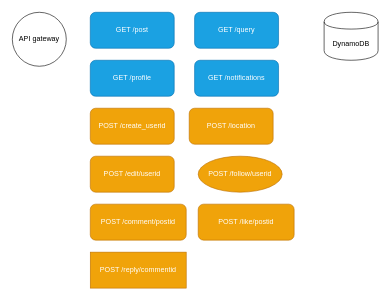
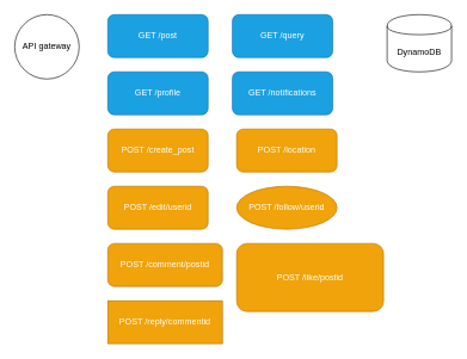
  <mxCell id="0" />
  <mxCell id="1" parent="0" />
- <mxCell id="2" value="POST /create_userid" style="rounded=1;whiteSpace=wrap;html=1;fillColor=#f0a30a;strokeColor=#BD7000;fontColor=#ffffff;" vertex="1" parent="1"><mxGeometry x="150" y="180" width="140" height="60" as="geometry" /></mxCell>
+ <mxCell id="2" value="POST /create_post" style="rounded=1;whiteSpace=wrap;html=1;fillColor=#f0a30a;strokeColor=#BD7000;fontColor=#ffffff;" vertex="1" parent="1"><mxGeometry x="150" y="180" width="140" height="60" as="geometry" /></mxCell>
  <mxCell id="3" value="GET /post" style="rounded=1;whiteSpace=wrap;html=1;fillColor=#1ba1e2;strokeColor=#006EAF;fontColor=#ffffff;" vertex="1" parent="1"><mxGeometry x="150" y="20" width="140" height="60" as="geometry" /></mxCell>
  <mxCell id="4" value="DynamoDB" style="shape=cylinder;whiteSpace=wrap;html=1;boundedLbl=1;backgroundOutline=1;" vertex="1" parent="1"><mxGeometry x="540" y="20" width="90" height="80" as="geometry" /></mxCell>
  <mxCell id="5" value="API gateway" style="ellipse;whiteSpace=wrap;html=1;aspect=fixed;" vertex="1" parent="1"><mxGeometry x="20" y="20" width="90" height="90" as="geometry" /></mxCell>
  <mxCell id="6" value="GET /profile" style="rounded=1;whiteSpace=wrap;html=1;fillColor=#1ba1e2;strokeColor=#006EAF;fontColor=#ffffff;" vertex="1" parent="1"><mxGeometry x="150" y="100" width="140" height="60" as="geometry" /></mxCell>
  <mxCell id="7" value="POST /edit/userid" style="rounded=1;whiteSpace=wrap;html=1;fillColor=#f0a30a;strokeColor=#BD7000;fontColor=#ffffff;" vertex="1" parent="1"><mxGeometry x="150" y="260" width="140" height="60" as="geometry" /></mxCell>
  <mxCell id="8" value="POST /comment/postid" style="rounded=1;whiteSpace=wrap;html=1;fillColor=#f0a30a;strokeColor=#BD7000;fontColor=#ffffff;" vertex="1" parent="1"><mxGeometry x="150" y="340" width="160" height="60" as="geometry" /></mxCell>
  <mxCell id="9" value="POST /reply/commentid" style="whiteSpace=wrap;html=1;fillColor=#f0a30a;strokeColor=#BD7000;fontColor=#ffffff;rounded=0;" vertex="1" parent="1"><mxGeometry x="150" y="420" width="160" height="60" as="geometry" /></mxCell>
- <mxCell id="10" value="POST /like/postid" style="rounded=1;whiteSpace=wrap;html=1;fillColor=#f0a30a;strokeColor=#BD7000;fontColor=#ffffff;" vertex="1" parent="1"><mxGeometry x="330" y="340" width="160" height="60" as="geometry" /></mxCell>
+ <mxCell id="10" value="POST /like/postid" style="rounded=1;whiteSpace=wrap;html=1;fillColor=#f0a30a;strokeColor=#BD7000;fontColor=#ffffff;" vertex="1" parent="1"><mxGeometry x="330" y="340" width="205" height="95" as="geometry" /></mxCell>
  <mxCell id="11" value="GET /notifications" style="rounded=1;whiteSpace=wrap;html=1;fillColor=#1ba1e2;strokeColor=#006EAF;fontColor=#ffffff;" vertex="1" parent="1"><mxGeometry x="324" y="100" width="140" height="60" as="geometry" /></mxCell>
  <mxCell id="12" value="POST /follow/userid" style="ellipse;whiteSpace=wrap;html=1;fillColor=#f0a30a;strokeColor=#BD7000;fontColor=#ffffff;" vertex="1" parent="1"><mxGeometry x="330" y="260" width="140" height="60" as="geometry" /></mxCell>
- <mxCell id="13" value="POST /location" style="rounded=1;whiteSpace=wrap;html=1;fillColor=#f0a30a;strokeColor=#BD7000;fontColor=#ffffff;" vertex="1" parent="1"><mxGeometry x="315" y="180" width="140" height="60" as="geometry" /></mxCell>
+ <mxCell id="13" value="POST /location" style="rounded=1;whiteSpace=wrap;html=1;fillColor=#f0a30a;strokeColor=#BD7000;fontColor=#ffffff;" vertex="1" parent="1"><mxGeometry x="330" y="180" width="140" height="60" as="geometry" /></mxCell>
  <mxCell id="14" value="GET /query" style="rounded=1;whiteSpace=wrap;html=1;fillColor=#1ba1e2;strokeColor=#006EAF;fontColor=#ffffff;" vertex="1" parent="1"><mxGeometry x="324" y="20" width="140" height="60" as="geometry" /></mxCell>
